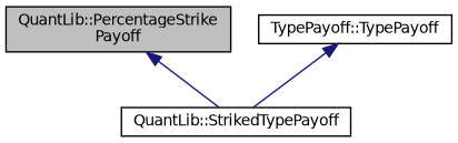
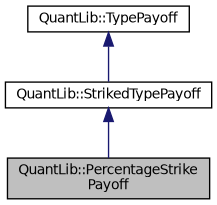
  digraph {
    node [color=black fillcolor=white fontname=Helvetica fontsize=10 shape=record style=filled]
    edge [color=midnightblue dir=back fontname=Helvetica fontsize=10 labelfontname=Helvetica labelfontsize=10 style=solid]
    n1 [fillcolor=grey75 fontcolor=black height=0.2 label="QuantLib::PercentageStrike\lPayoff" width=0.4]
    n2 [height=0.2 label="QuantLib::StrikedTypePayoff" width=0.4]
-   n3 [height=0.2 label="TypePayoff::TypePayoff" width=0.4]
-   n1 -> n2
+   n3 [height=0.2 label="QuantLib::TypePayoff" width=0.4]
+   n2 -> n1
    n3 -> n2
  }
